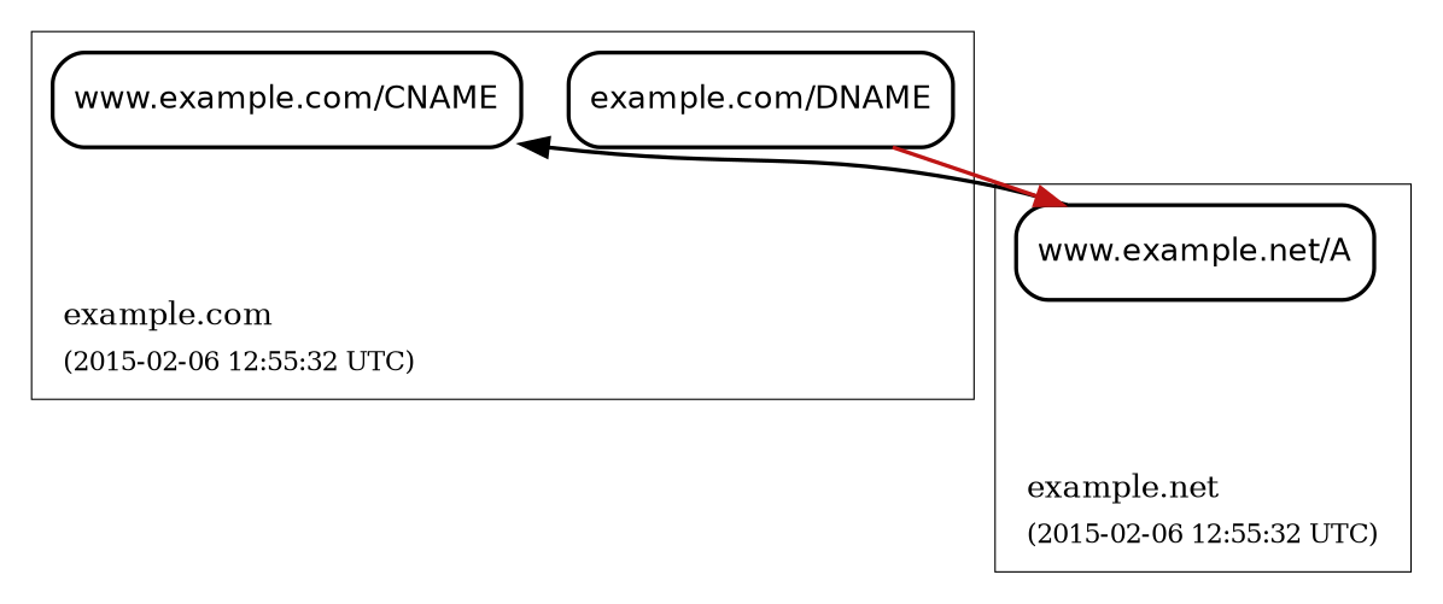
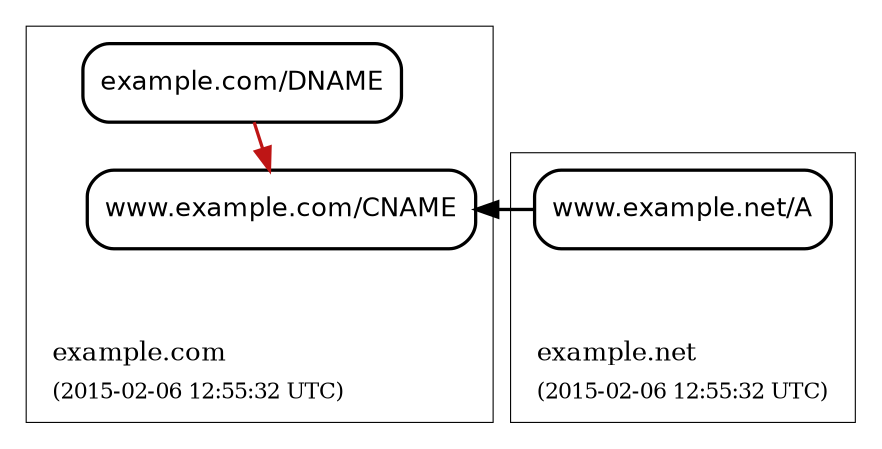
  digraph {
    compound=true
    rankdir=BT
    ranksep=0.3
    node [penwidth=1.5 shape=point style=invis]
    edge [penwidth=1.5 style=invis]
    "cluster_example.com_top"
    "cluster_example.com_bottom"
    n3 [color="#000000" fillcolor="#ffffff" label=<<FONT POINT-SIZE="12" FACE="Helvetica">example.com/DNAME</FONT>> shape=rectangle style="rounded,filled"]
    n4 [color="#000000" fillcolor="#ffffff" label=<<FONT POINT-SIZE="12" FACE="Helvetica">www.example.com/CNAME</FONT>> shape=rectangle style="rounded,filled"]
    "cluster_example.net_top"
    "cluster_example.net_bottom"
    n7 [color="#000000" fillcolor="#ffffff" label=<<FONT POINT-SIZE="12" FACE="Helvetica">www.example.net/A</FONT>> shape=rectangle style="rounded,filled"]
    subgraph cluster_1 {
      label=<<TABLE BORDER="0"><TR><TD ALIGN="LEFT"><FONT POINT-SIZE="12">example.com</FONT></TD></TR><TR><TD ALIGN="LEFT"><FONT POINT-SIZE="10">(2015-02-06 12:55:32 UTC)</FONT></TD></TR></TABLE>>
      labeljust=l
      penwidth=0.5
      "cluster_example.com_top"
      "cluster_example.com_bottom"
      n3
      n4
    }
    subgraph cluster_2 {
      label=<<TABLE BORDER="0"><TR><TD ALIGN="LEFT"><FONT POINT-SIZE="12">example.net</FONT></TD></TR><TR><TD ALIGN="LEFT"><FONT POINT-SIZE="10">(2015-02-06 12:55:32 UTC)</FONT></TD></TR></TABLE>>
      labeljust=l
      penwidth=0.5
      "cluster_example.net_top"
      "cluster_example.net_bottom"
      n7
    }
    "cluster_example.com_bottom" -> n3
    "cluster_example.com_bottom" -> n4
-   n7 -> n3 [color="#be1515" dir=back style=solid]
+   n4 -> n3 [color="#be1515" dir=back style=solid]
    n4 -> n7 [color="#000000" constraint=false dir=back style=bold]
    "cluster_example.net_bottom" -> n7
  }
